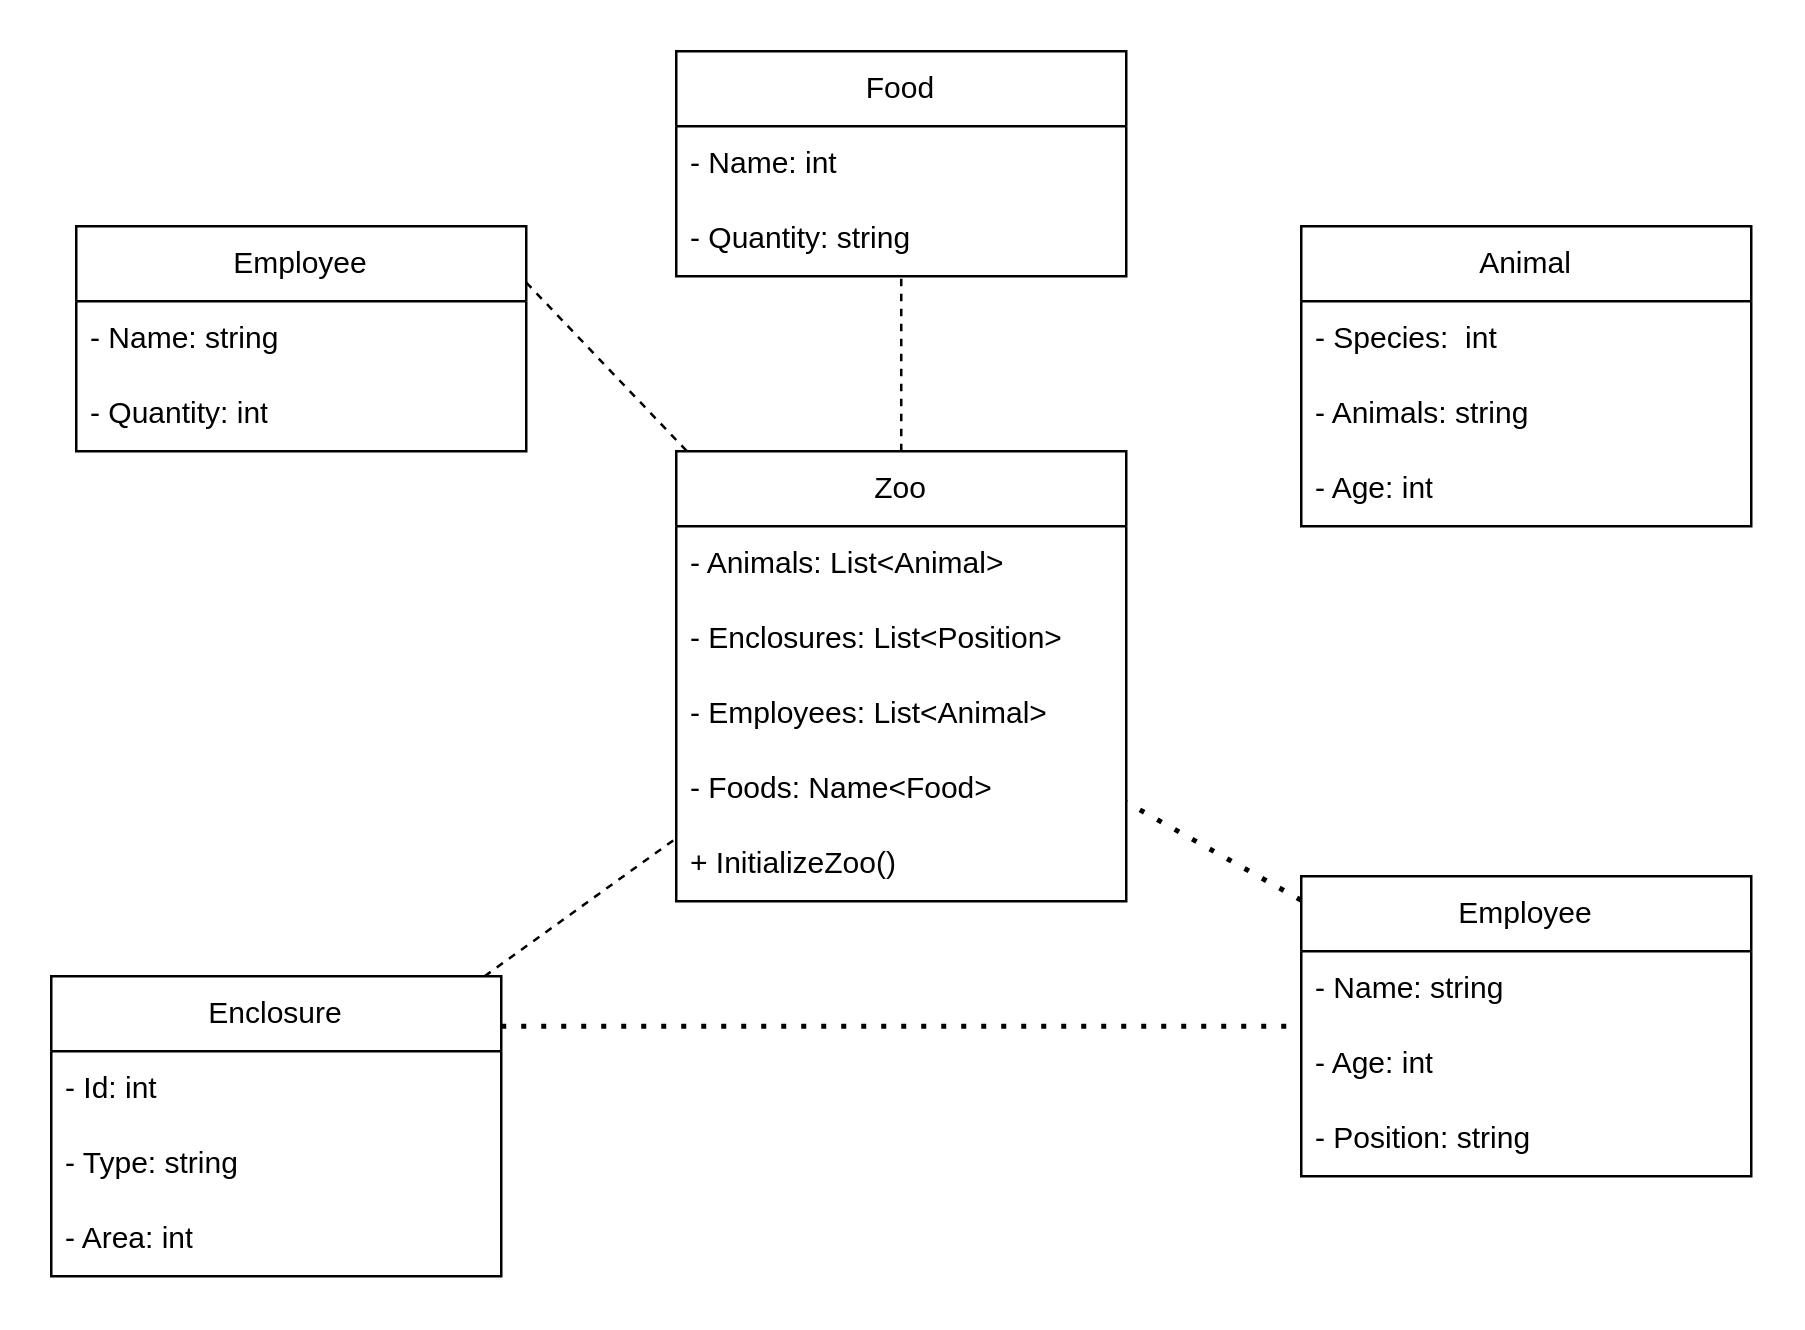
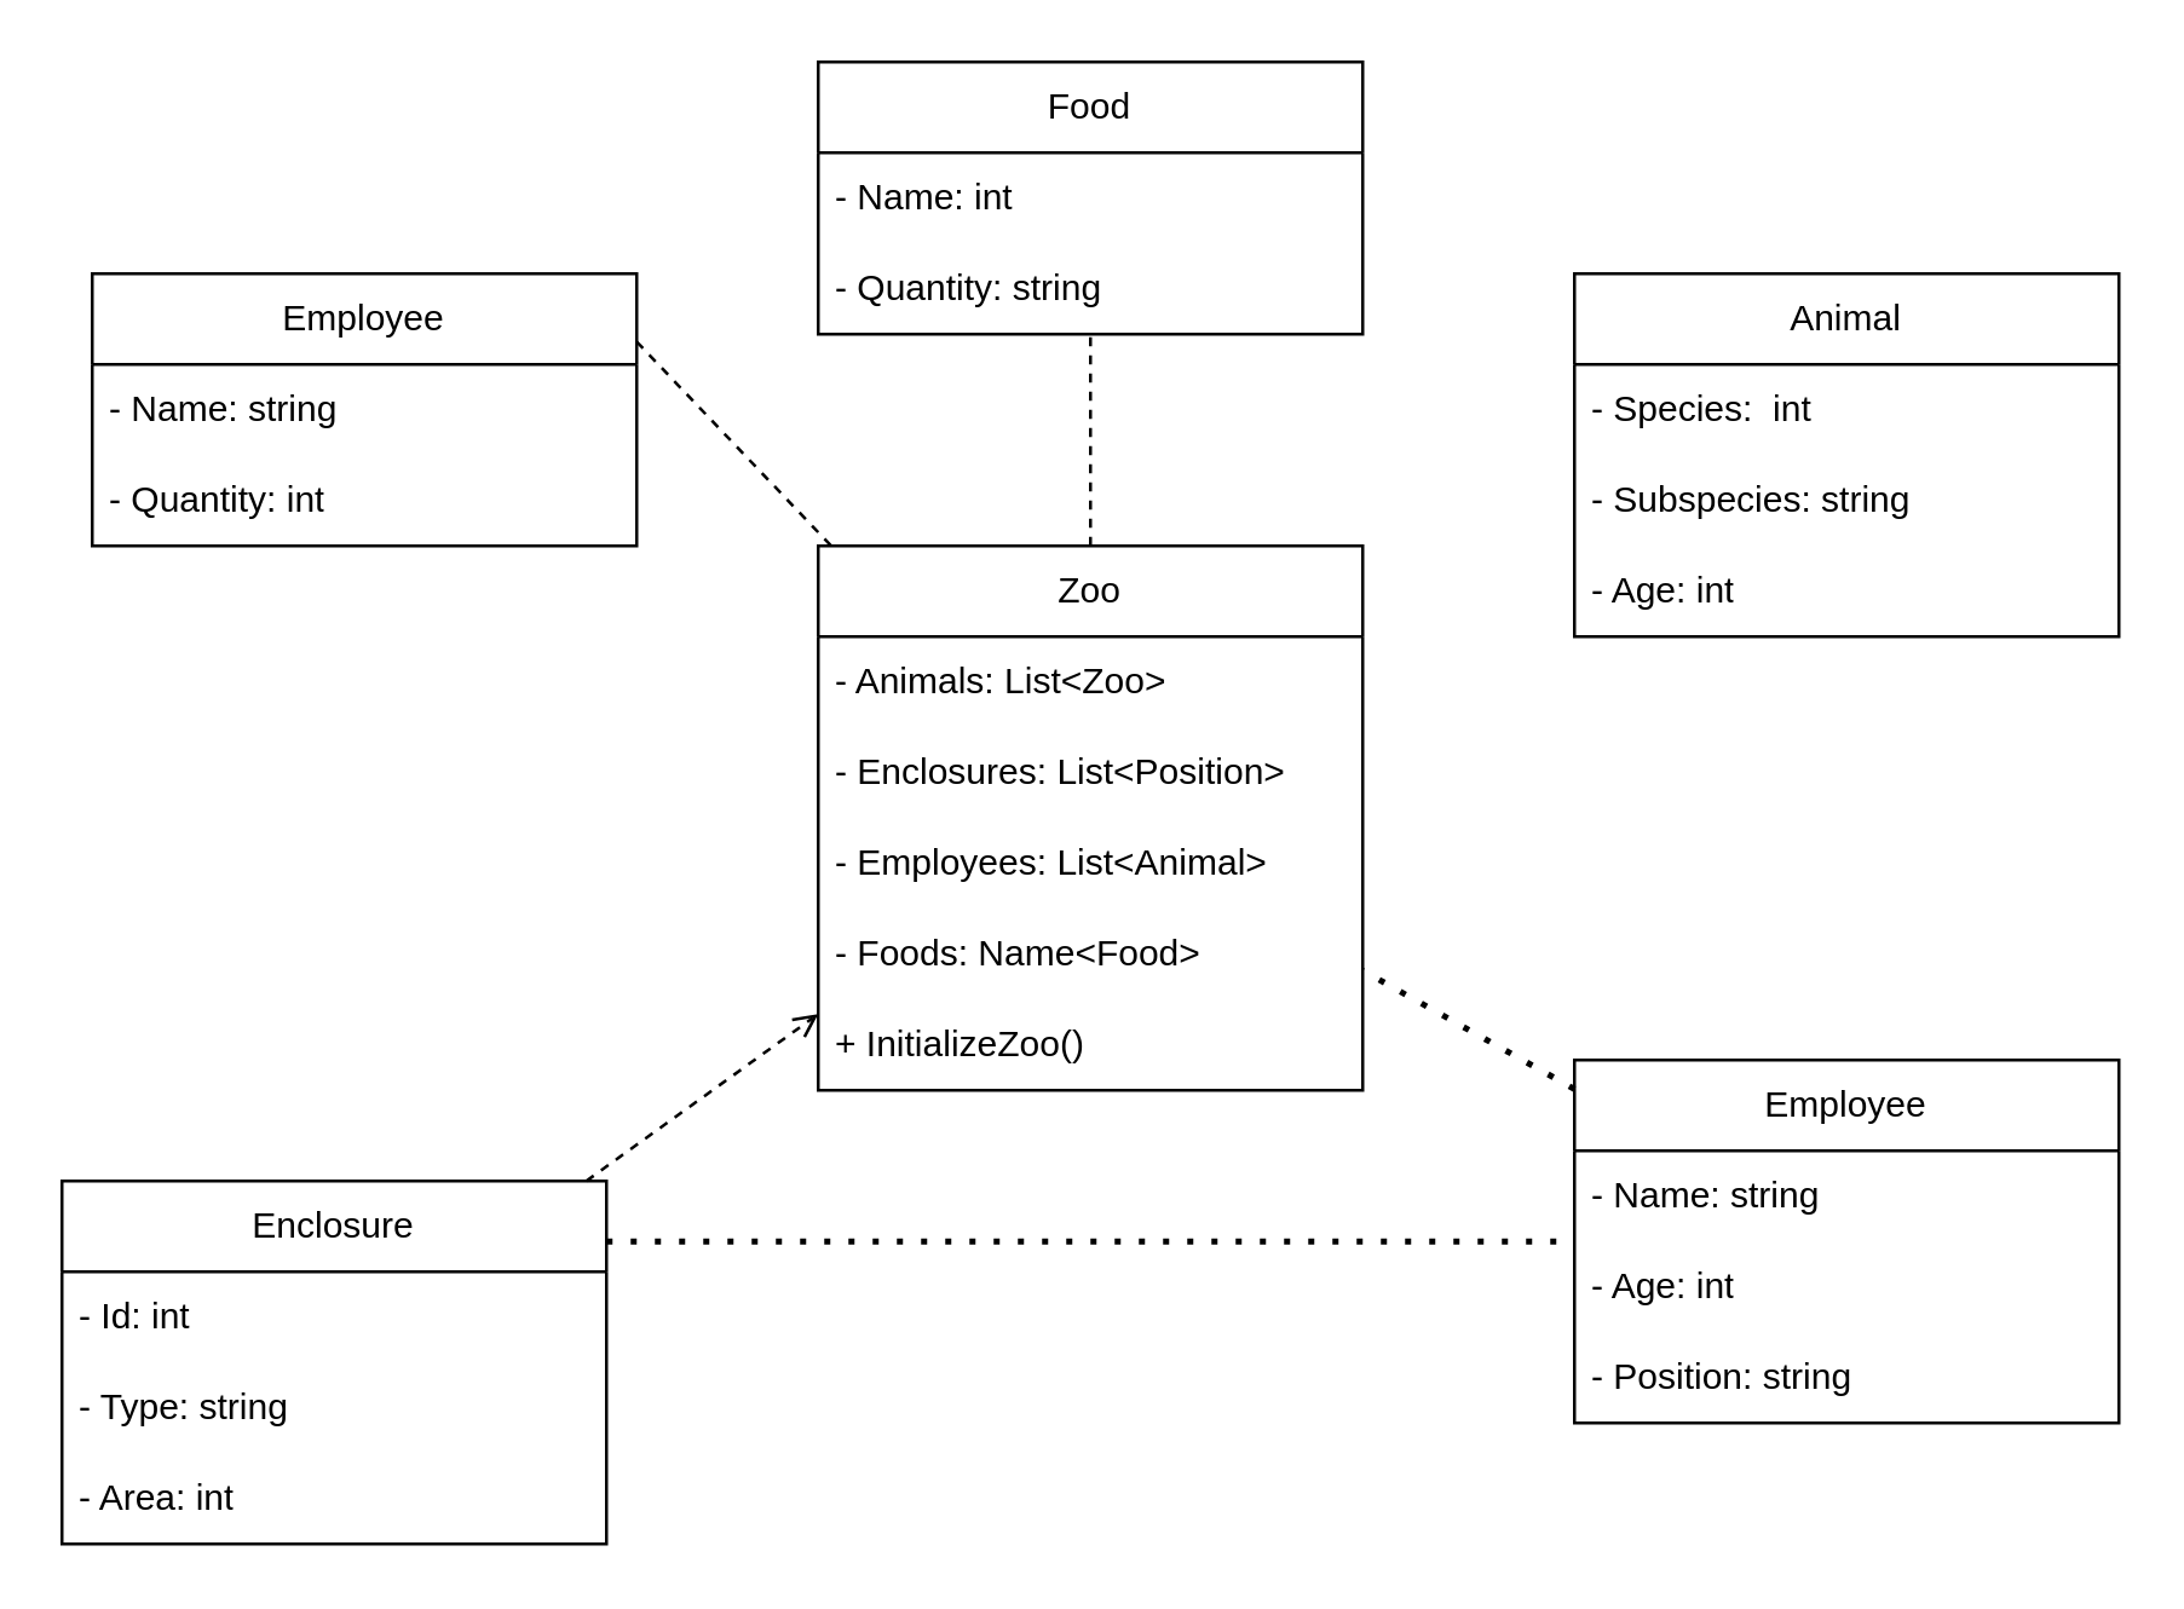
  <mxCell id="0" />
  <mxCell id="1" parent="0" />
  <mxCell id="2" value="Zoo" style="swimlane;fontStyle=0;childLayout=stackLayout;horizontal=1;startSize=30;horizontalStack=0;resizeParent=1;resizeParentMax=0;resizeLast=0;collapsible=1;marginBottom=0;whiteSpace=wrap;html=1;" vertex="1" parent="1"><mxGeometry x="270" y="180" width="180" height="180" as="geometry" /></mxCell>
- <mxCell id="3" value="- Animals: List&amp;lt;Animal&amp;gt;   " style="text;strokeColor=none;fillColor=none;align=left;verticalAlign=middle;spacingLeft=4;spacingRight=4;overflow=hidden;points=[[0,0.5],[1,0.5]];portConstraint=eastwest;rotatable=0;whiteSpace=wrap;html=1;" vertex="1" parent="2"><mxGeometry y="30" width="180" height="30" as="geometry" /></mxCell>
+ <mxCell id="3" value="- Animals: List&amp;lt;Zoo&amp;gt;   " style="text;strokeColor=none;fillColor=none;align=left;verticalAlign=middle;spacingLeft=4;spacingRight=4;overflow=hidden;points=[[0,0.5],[1,0.5]];portConstraint=eastwest;rotatable=0;whiteSpace=wrap;html=1;" vertex="1" parent="2"><mxGeometry y="30" width="180" height="30" as="geometry" /></mxCell>
  <mxCell id="4" value="- Enclosures: List&amp;lt;Position&amp;gt;" style="text;strokeColor=none;fillColor=none;align=left;verticalAlign=middle;spacingLeft=4;spacingRight=4;overflow=hidden;points=[[0,0.5],[1,0.5]];portConstraint=eastwest;rotatable=0;whiteSpace=wrap;html=1;" vertex="1" parent="2"><mxGeometry y="60" width="180" height="30" as="geometry" /></mxCell>
  <mxCell id="5" value="- Employees: List&amp;lt;Animal&amp;gt; " style="text;strokeColor=none;fillColor=none;align=left;verticalAlign=middle;spacingLeft=4;spacingRight=4;overflow=hidden;points=[[0,0.5],[1,0.5]];portConstraint=eastwest;rotatable=0;whiteSpace=wrap;html=1;" vertex="1" parent="2"><mxGeometry y="90" width="180" height="30" as="geometry" /></mxCell>
  <mxCell id="6" value="- Foods: Name&amp;lt;Food&amp;gt;   " style="text;strokeColor=none;fillColor=none;align=left;verticalAlign=middle;spacingLeft=4;spacingRight=4;overflow=hidden;points=[[0,0.5],[1,0.5]];portConstraint=eastwest;rotatable=0;whiteSpace=wrap;html=1;" vertex="1" parent="2"><mxGeometry y="120" width="180" height="30" as="geometry" /></mxCell>
  <mxCell id="7" value="+ InitializeZoo()      " style="text;strokeColor=none;fillColor=none;align=left;verticalAlign=middle;spacingLeft=4;spacingRight=4;overflow=hidden;points=[[0,0.5],[1,0.5]];portConstraint=eastwest;rotatable=0;whiteSpace=wrap;html=1;" vertex="1" parent="2"><mxGeometry y="150" width="180" height="30" as="geometry" /></mxCell>
  <mxCell id="8" value="Animal" style="swimlane;fontStyle=0;childLayout=stackLayout;horizontal=1;startSize=30;horizontalStack=0;resizeParent=1;resizeParentMax=0;resizeLast=0;collapsible=1;marginBottom=0;whiteSpace=wrap;html=1;" vertex="1" parent="1"><mxGeometry x="520" y="90" width="180" height="120" as="geometry" /></mxCell>
  <mxCell id="9" value="- Species:&amp;nbsp; int" style="text;strokeColor=none;fillColor=none;align=left;verticalAlign=middle;spacingLeft=4;spacingRight=4;overflow=hidden;points=[[0,0.5],[1,0.5]];portConstraint=eastwest;rotatable=0;whiteSpace=wrap;html=1;" vertex="1" parent="8"><mxGeometry y="30" width="180" height="30" as="geometry" /></mxCell>
- <mxCell id="10" value="- Animals: string" style="text;strokeColor=none;fillColor=none;align=left;verticalAlign=middle;spacingLeft=4;spacingRight=4;overflow=hidden;points=[[0,0.5],[1,0.5]];portConstraint=eastwest;rotatable=0;whiteSpace=wrap;html=1;" vertex="1" parent="8"><mxGeometry y="60" width="180" height="30" as="geometry" /></mxCell>
+ <mxCell id="10" value="- Subspecies: string" style="text;strokeColor=none;fillColor=none;align=left;verticalAlign=middle;spacingLeft=4;spacingRight=4;overflow=hidden;points=[[0,0.5],[1,0.5]];portConstraint=eastwest;rotatable=0;whiteSpace=wrap;html=1;" vertex="1" parent="8"><mxGeometry y="60" width="180" height="30" as="geometry" /></mxCell>
  <mxCell id="11" value="- Age: int  " style="text;strokeColor=none;fillColor=none;align=left;verticalAlign=middle;spacingLeft=4;spacingRight=4;overflow=hidden;points=[[0,0.5],[1,0.5]];portConstraint=eastwest;rotatable=0;whiteSpace=wrap;html=1;" vertex="1" parent="8"><mxGeometry y="90" width="180" height="30" as="geometry" /></mxCell>
  <mxCell id="12" value="Enclosure            " style="swimlane;fontStyle=0;childLayout=stackLayout;horizontal=1;startSize=30;horizontalStack=0;resizeParent=1;resizeParentMax=0;resizeLast=0;collapsible=1;marginBottom=0;whiteSpace=wrap;html=1;" vertex="1" parent="1"><mxGeometry x="20" y="390" width="180" height="120" as="geometry" /></mxCell>
  <mxCell id="13" value=" - Id: int  " style="text;strokeColor=none;fillColor=none;align=left;verticalAlign=middle;spacingLeft=4;spacingRight=4;overflow=hidden;points=[[0,0.5],[1,0.5]];portConstraint=eastwest;rotatable=0;whiteSpace=wrap;html=1;" vertex="1" parent="12"><mxGeometry y="30" width="180" height="30" as="geometry" /></mxCell>
  <mxCell id="14" value=" - Type: string" style="text;strokeColor=none;fillColor=none;align=left;verticalAlign=middle;spacingLeft=4;spacingRight=4;overflow=hidden;points=[[0,0.5],[1,0.5]];portConstraint=eastwest;rotatable=0;whiteSpace=wrap;html=1;" vertex="1" parent="12"><mxGeometry y="60" width="180" height="30" as="geometry" /></mxCell>
  <mxCell id="15" value=" - Area: int     " style="text;strokeColor=none;fillColor=none;align=left;verticalAlign=middle;spacingLeft=4;spacingRight=4;overflow=hidden;points=[[0,0.5],[1,0.5]];portConstraint=eastwest;rotatable=0;whiteSpace=wrap;html=1;" vertex="1" parent="12"><mxGeometry y="90" width="180" height="30" as="geometry" /></mxCell>
  <mxCell id="16" value="Employee             " style="swimlane;fontStyle=0;childLayout=stackLayout;horizontal=1;startSize=30;horizontalStack=0;resizeParent=1;resizeParentMax=0;resizeLast=0;collapsible=1;marginBottom=0;whiteSpace=wrap;html=1;" vertex="1" parent="1"><mxGeometry x="520" y="350" width="180" height="120" as="geometry" /></mxCell>
  <mxCell id="17" value="- Name: string" style="text;strokeColor=none;fillColor=none;align=left;verticalAlign=middle;spacingLeft=4;spacingRight=4;overflow=hidden;points=[[0,0.5],[1,0.5]];portConstraint=eastwest;rotatable=0;whiteSpace=wrap;html=1;" vertex="1" parent="16"><mxGeometry y="30" width="180" height="30" as="geometry" /></mxCell>
  <mxCell id="18" value="- Age: int   " style="text;strokeColor=none;fillColor=none;align=left;verticalAlign=middle;spacingLeft=4;spacingRight=4;overflow=hidden;points=[[0,0.5],[1,0.5]];portConstraint=eastwest;rotatable=0;whiteSpace=wrap;html=1;" vertex="1" parent="16"><mxGeometry y="60" width="180" height="30" as="geometry" /></mxCell>
  <mxCell id="19" value="- Position: string" style="text;strokeColor=none;fillColor=none;align=left;verticalAlign=middle;spacingLeft=4;spacingRight=4;overflow=hidden;points=[[0,0.5],[1,0.5]];portConstraint=eastwest;rotatable=0;whiteSpace=wrap;html=1;" vertex="1" parent="16"><mxGeometry y="90" width="180" height="30" as="geometry" /></mxCell>
  <mxCell id="20" value="Employee             " style="swimlane;fontStyle=0;childLayout=stackLayout;horizontal=1;startSize=30;horizontalStack=0;resizeParent=1;resizeParentMax=0;resizeLast=0;collapsible=1;marginBottom=0;whiteSpace=wrap;html=1;" vertex="1" parent="1"><mxGeometry x="30" y="90" width="180" height="90" as="geometry" /></mxCell>
  <mxCell id="21" value="- Name: string" style="text;strokeColor=none;fillColor=none;align=left;verticalAlign=middle;spacingLeft=4;spacingRight=4;overflow=hidden;points=[[0,0.5],[1,0.5]];portConstraint=eastwest;rotatable=0;whiteSpace=wrap;html=1;" vertex="1" parent="20"><mxGeometry y="30" width="180" height="30" as="geometry" /></mxCell>
  <mxCell id="22" value="- Quantity: int " style="text;strokeColor=none;fillColor=none;align=left;verticalAlign=middle;spacingLeft=4;spacingRight=4;overflow=hidden;points=[[0,0.5],[1,0.5]];portConstraint=eastwest;rotatable=0;whiteSpace=wrap;html=1;" vertex="1" parent="20"><mxGeometry y="60" width="180" height="30" as="geometry" /></mxCell>
- <mxCell id="23" value="" style="endArrow=none;dashed=1;html=1;rounded=0;" edge="1" parent="1" source="12" target="2"><mxGeometry width="50" height="50" relative="1" as="geometry"><mxPoint x="300" y="330" as="sourcePoint" /><mxPoint x="350" y="280" as="targetPoint" /></mxGeometry></mxCell>
+ <mxCell id="23" value="" style="endArrow=open;dashed=1;html=1;rounded=0;" edge="1" parent="1" source="12" target="2"><mxGeometry width="50" height="50" relative="1" as="geometry"><mxPoint x="300" y="330" as="sourcePoint" /><mxPoint x="350" y="280" as="targetPoint" /></mxGeometry></mxCell>
  <mxCell id="24" value="" style="endArrow=none;dashed=1;html=1;rounded=0;exitX=1;exitY=0.25;exitDx=0;exitDy=0;" edge="1" parent="1" source="20" target="2"><mxGeometry width="50" height="50" relative="1" as="geometry"><mxPoint x="300" y="330" as="sourcePoint" /><mxPoint x="350" y="280" as="targetPoint" /></mxGeometry></mxCell>
  <mxCell id="25" value="" style="endArrow=none;dashed=1;html=1;dashPattern=1 3;strokeWidth=2;rounded=0;" edge="1" parent="1" source="16" target="2"><mxGeometry width="50" height="50" relative="1" as="geometry"><mxPoint x="490" y="320" as="sourcePoint" /><mxPoint x="350" y="280" as="targetPoint" /></mxGeometry></mxCell>
  <mxCell id="26" value="" style="endArrow=none;dashed=1;html=1;dashPattern=1 3;strokeWidth=2;rounded=0;exitX=1;exitY=0.167;exitDx=0;exitDy=0;exitPerimeter=0;" edge="1" parent="1" source="12" target="16"><mxGeometry width="50" height="50" relative="1" as="geometry"><mxPoint x="300" y="330" as="sourcePoint" /><mxPoint x="350" y="280" as="targetPoint" /></mxGeometry></mxCell>
  <mxCell id="27" value="Food" style="swimlane;fontStyle=0;childLayout=stackLayout;horizontal=1;startSize=30;horizontalStack=0;resizeParent=1;resizeParentMax=0;resizeLast=0;collapsible=1;marginBottom=0;whiteSpace=wrap;html=1;" vertex="1" parent="1"><mxGeometry x="270" y="20" width="180" height="90" as="geometry" /></mxCell>
  <mxCell id="28" value="-&amp;nbsp;Name: int" style="text;strokeColor=none;fillColor=none;align=left;verticalAlign=middle;spacingLeft=4;spacingRight=4;overflow=hidden;points=[[0,0.5],[1,0.5]];portConstraint=eastwest;rotatable=0;whiteSpace=wrap;html=1;" vertex="1" parent="27"><mxGeometry y="30" width="180" height="30" as="geometry" /></mxCell>
  <mxCell id="29" value="- Quantity: string" style="text;strokeColor=none;fillColor=none;align=left;verticalAlign=middle;spacingLeft=4;spacingRight=4;overflow=hidden;points=[[0,0.5],[1,0.5]];portConstraint=eastwest;rotatable=0;whiteSpace=wrap;html=1;" vertex="1" parent="27"><mxGeometry y="60" width="180" height="30" as="geometry" /></mxCell>
  <mxCell id="30" value="" style="endArrow=none;dashed=1;html=1;rounded=0;" edge="1" parent="1" source="2" target="27"><mxGeometry width="50" height="50" relative="1" as="geometry"><mxPoint x="300" y="190" as="sourcePoint" /><mxPoint x="350" y="140" as="targetPoint" /></mxGeometry></mxCell>
